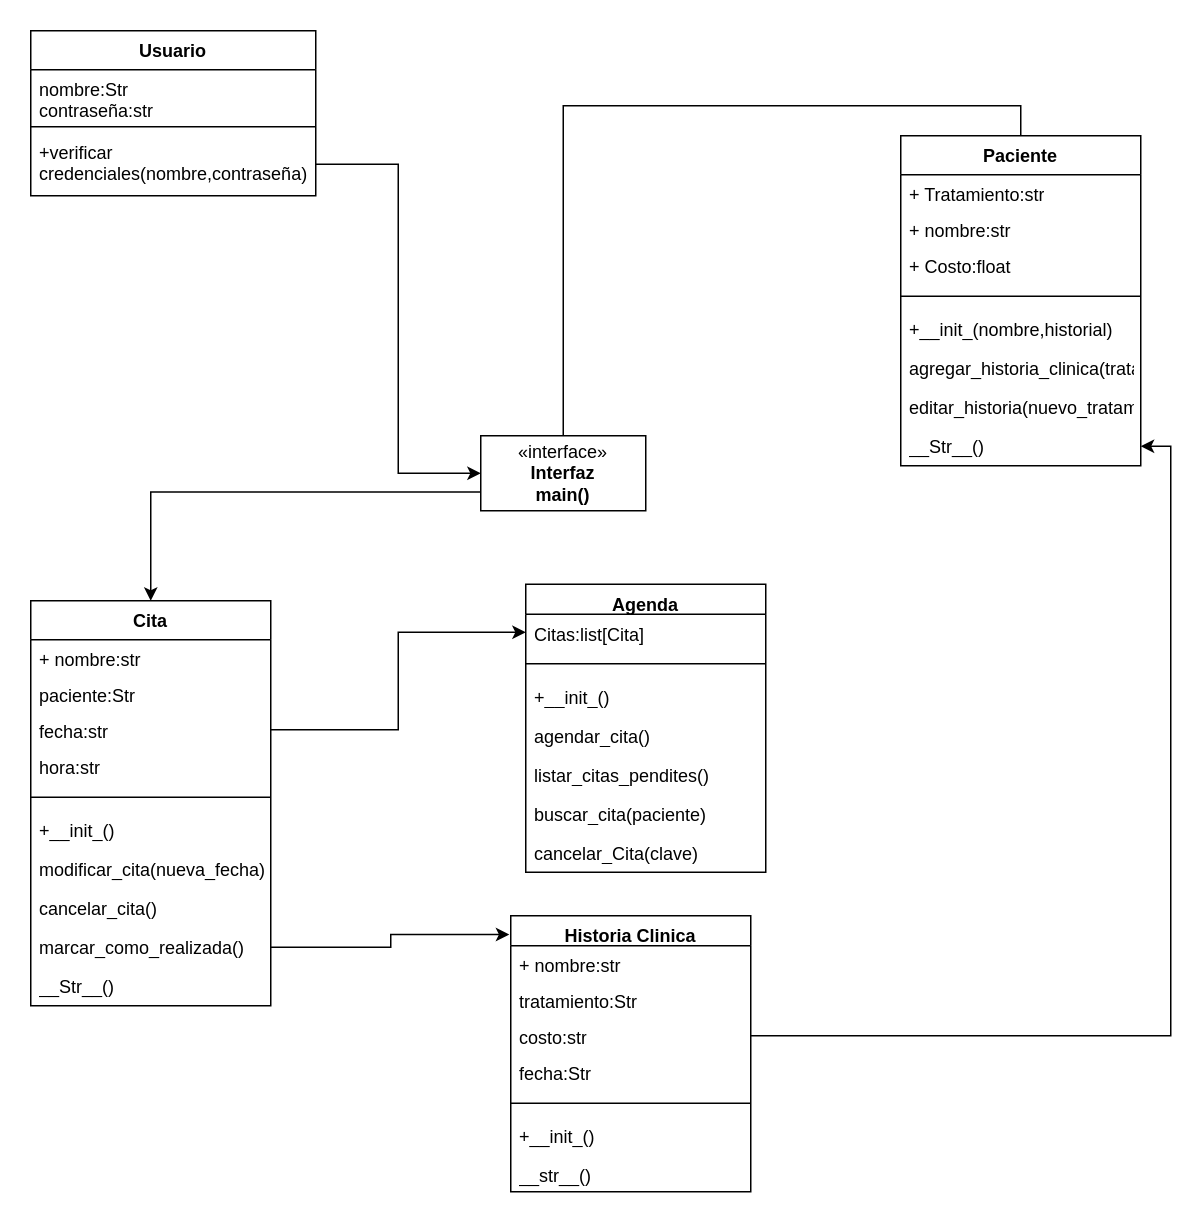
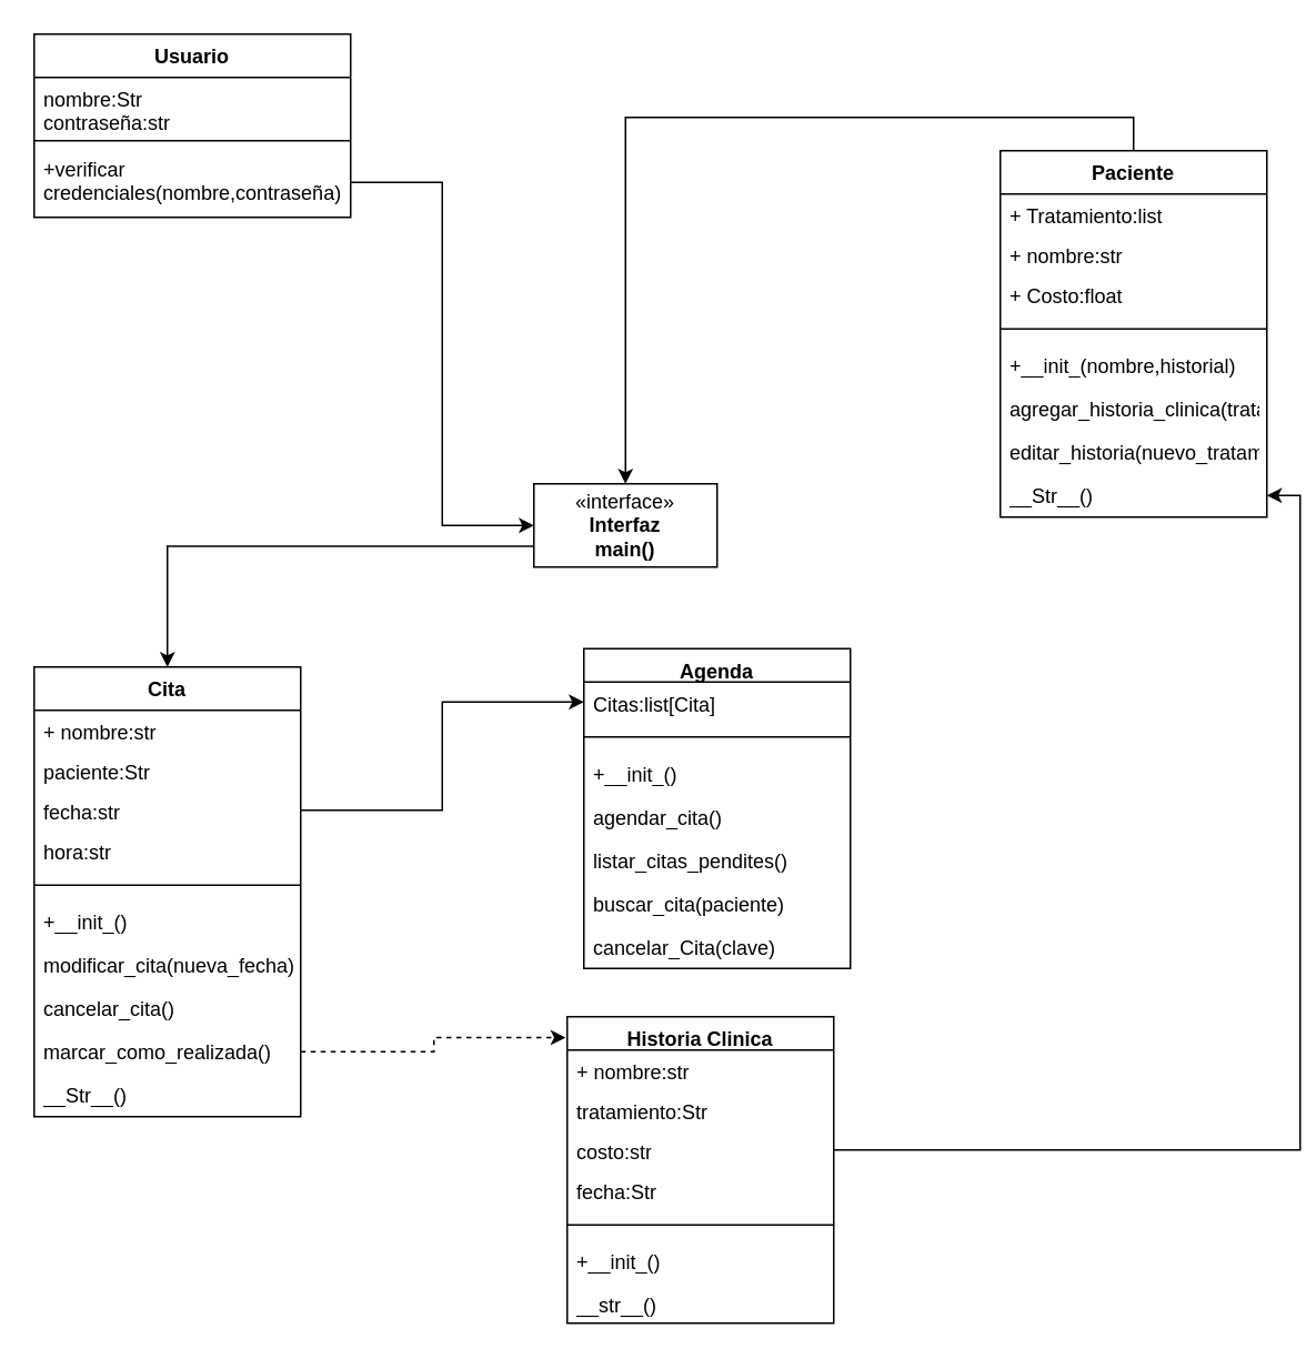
  <mxCell id="0" />
  <mxCell id="1" parent="0" />
  <mxCell id="2" value="Usuario" style="swimlane;fontStyle=1;align=center;verticalAlign=top;childLayout=stackLayout;horizontal=1;startSize=26;horizontalStack=0;resizeParent=1;resizeParentMax=0;resizeLast=0;collapsible=1;marginBottom=0;whiteSpace=wrap;html=1;" parent="1" vertex="1"><mxGeometry x="20" y="20" width="190" height="110" as="geometry"><mxRectangle x="40" y="140" width="80" height="30" as="alternateBounds" /></mxGeometry></mxCell>
  <mxCell id="3" value="nombre:Str&lt;div&gt;contraseña:str&lt;/div&gt;" style="text;strokeColor=none;fillColor=none;align=left;verticalAlign=top;spacingLeft=4;spacingRight=4;overflow=hidden;rotatable=0;points=[[0,0.5],[1,0.5]];portConstraint=eastwest;whiteSpace=wrap;html=1;" parent="2" vertex="1"><mxGeometry y="26" width="190" height="34" as="geometry" /></mxCell>
  <mxCell id="4" value="" style="line;strokeWidth=1;fillColor=none;align=left;verticalAlign=middle;spacingTop=-1;spacingLeft=3;spacingRight=3;rotatable=0;labelPosition=right;points=[];portConstraint=eastwest;strokeColor=inherit;" parent="2" vertex="1"><mxGeometry y="60" width="190" height="8" as="geometry" /></mxCell>
  <mxCell id="5" value="&lt;div&gt;+verificar credenciales(nombre,contraseña)&lt;/div&gt;" style="text;strokeColor=none;fillColor=none;align=left;verticalAlign=top;spacingLeft=4;spacingRight=4;overflow=hidden;rotatable=0;points=[[0,0.5],[1,0.5]];portConstraint=eastwest;whiteSpace=wrap;html=1;" parent="2" vertex="1"><mxGeometry y="68" width="190" height="42" as="geometry" /></mxCell>
- <mxCell id="6" style="edgeStyle=orthogonalEdgeStyle;rounded=0;orthogonalLoop=1;jettySize=auto;html=1;exitX=0.5;exitY=0;exitDx=0;exitDy=0;entryX=0.5;entryY=0;entryDx=0;entryDy=0;endArrow=none;" edge="1" parent="1" source="7" target="17"><mxGeometry relative="1" as="geometry" /></mxCell>
+ <mxCell id="6" style="edgeStyle=orthogonalEdgeStyle;rounded=0;orthogonalLoop=1;jettySize=auto;html=1;exitX=0.5;exitY=0;exitDx=0;exitDy=0;entryX=0.5;entryY=0;entryDx=0;entryDy=0;" edge="1" parent="1" source="7" target="17"><mxGeometry relative="1" as="geometry" /></mxCell>
  <mxCell id="7" value="Paciente" style="swimlane;fontStyle=1;align=center;verticalAlign=top;childLayout=stackLayout;horizontal=1;startSize=26;horizontalStack=0;resizeParent=1;resizeParentMax=0;resizeLast=0;collapsible=1;marginBottom=0;whiteSpace=wrap;html=1;" vertex="1" parent="1"><mxGeometry x="600" y="90" width="160" height="220" as="geometry" /></mxCell>
- <mxCell id="8" value="+ Tratamiento:str" style="text;strokeColor=none;fillColor=none;align=left;verticalAlign=top;spacingLeft=4;spacingRight=4;overflow=hidden;rotatable=0;points=[[0,0.5],[1,0.5]];portConstraint=eastwest;whiteSpace=wrap;html=1;" vertex="1" parent="7"><mxGeometry y="26" width="160" height="24" as="geometry" /></mxCell>
+ <mxCell id="8" value="+ Tratamiento:list" style="text;strokeColor=none;fillColor=none;align=left;verticalAlign=top;spacingLeft=4;spacingRight=4;overflow=hidden;rotatable=0;points=[[0,0.5],[1,0.5]];portConstraint=eastwest;whiteSpace=wrap;html=1;" vertex="1" parent="7"><mxGeometry y="26" width="160" height="24" as="geometry" /></mxCell>
  <mxCell id="9" value="+ nombre:str" style="text;strokeColor=none;fillColor=none;align=left;verticalAlign=top;spacingLeft=4;spacingRight=4;overflow=hidden;rotatable=0;points=[[0,0.5],[1,0.5]];portConstraint=eastwest;whiteSpace=wrap;html=1;" vertex="1" parent="7"><mxGeometry y="50" width="160" height="24" as="geometry" /></mxCell>
  <mxCell id="10" value="+ Costo:float" style="text;strokeColor=none;fillColor=none;align=left;verticalAlign=top;spacingLeft=4;spacingRight=4;overflow=hidden;rotatable=0;points=[[0,0.5],[1,0.5]];portConstraint=eastwest;whiteSpace=wrap;html=1;" vertex="1" parent="7"><mxGeometry y="74" width="160" height="24" as="geometry" /></mxCell>
  <mxCell id="11" value="" style="line;strokeWidth=1;fillColor=none;align=left;verticalAlign=middle;spacingTop=-1;spacingLeft=3;spacingRight=3;rotatable=0;labelPosition=right;points=[];portConstraint=eastwest;strokeColor=inherit;" vertex="1" parent="7"><mxGeometry y="98" width="160" height="18" as="geometry" /></mxCell>
  <mxCell id="12" value="+__init_(nombre,historial)" style="text;strokeColor=none;fillColor=none;align=left;verticalAlign=top;spacingLeft=4;spacingRight=4;overflow=hidden;rotatable=0;points=[[0,0.5],[1,0.5]];portConstraint=eastwest;whiteSpace=wrap;html=1;" vertex="1" parent="7"><mxGeometry y="116" width="160" height="26" as="geometry" /></mxCell>
  <mxCell id="13" value="agregar_historia_clinica(tratamiento,costo,fecha)" style="text;strokeColor=none;fillColor=none;align=left;verticalAlign=top;spacingLeft=4;spacingRight=4;overflow=hidden;rotatable=0;points=[[0,0.5],[1,0.5]];portConstraint=eastwest;whiteSpace=wrap;html=1;" vertex="1" parent="7"><mxGeometry y="142" width="160" height="26" as="geometry" /></mxCell>
  <mxCell id="14" value="editar_historia(nuevo_tratamiento,nuevo_costo)" style="text;strokeColor=none;fillColor=none;align=left;verticalAlign=top;spacingLeft=4;spacingRight=4;overflow=hidden;rotatable=0;points=[[0,0.5],[1,0.5]];portConstraint=eastwest;whiteSpace=wrap;html=1;" vertex="1" parent="7"><mxGeometry y="168" width="160" height="26" as="geometry" /></mxCell>
  <mxCell id="15" value="__Str__()" style="text;strokeColor=none;fillColor=none;align=left;verticalAlign=top;spacingLeft=4;spacingRight=4;overflow=hidden;rotatable=0;points=[[0,0.5],[1,0.5]];portConstraint=eastwest;whiteSpace=wrap;html=1;" vertex="1" parent="7"><mxGeometry y="194" width="160" height="26" as="geometry" /></mxCell>
  <mxCell id="16" style="edgeStyle=orthogonalEdgeStyle;rounded=0;orthogonalLoop=1;jettySize=auto;html=1;exitX=0;exitY=0.75;exitDx=0;exitDy=0;entryX=0.5;entryY=0;entryDx=0;entryDy=0;" edge="1" parent="1" source="17" target="18"><mxGeometry relative="1" as="geometry" /></mxCell>
  <mxCell id="17" value="«interface»&lt;br&gt;&lt;b&gt;Interfaz&lt;/b&gt;&lt;div&gt;&lt;b&gt;main()&lt;/b&gt;&lt;/div&gt;" style="html=1;whiteSpace=wrap;" vertex="1" parent="1"><mxGeometry x="320" y="290" width="110" height="50" as="geometry" /></mxCell>
  <mxCell id="18" value="Cita" style="swimlane;fontStyle=1;align=center;verticalAlign=top;childLayout=stackLayout;horizontal=1;startSize=26;horizontalStack=0;resizeParent=1;resizeParentMax=0;resizeLast=0;collapsible=1;marginBottom=0;whiteSpace=wrap;html=1;" vertex="1" parent="1"><mxGeometry x="20" y="400" width="160" height="270" as="geometry" /></mxCell>
  <mxCell id="19" value="+ nombre:str" style="text;strokeColor=none;fillColor=none;align=left;verticalAlign=top;spacingLeft=4;spacingRight=4;overflow=hidden;rotatable=0;points=[[0,0.5],[1,0.5]];portConstraint=eastwest;whiteSpace=wrap;html=1;" vertex="1" parent="18"><mxGeometry y="26" width="160" height="24" as="geometry" /></mxCell>
  <mxCell id="20" value="paciente:Str" style="text;strokeColor=none;fillColor=none;align=left;verticalAlign=top;spacingLeft=4;spacingRight=4;overflow=hidden;rotatable=0;points=[[0,0.5],[1,0.5]];portConstraint=eastwest;whiteSpace=wrap;html=1;" vertex="1" parent="18"><mxGeometry y="50" width="160" height="24" as="geometry" /></mxCell>
  <mxCell id="21" value="fecha:str" style="text;strokeColor=none;fillColor=none;align=left;verticalAlign=top;spacingLeft=4;spacingRight=4;overflow=hidden;rotatable=0;points=[[0,0.5],[1,0.5]];portConstraint=eastwest;whiteSpace=wrap;html=1;" vertex="1" parent="18"><mxGeometry y="74" width="160" height="24" as="geometry" /></mxCell>
  <mxCell id="22" value="hora:str" style="text;strokeColor=none;fillColor=none;align=left;verticalAlign=top;spacingLeft=4;spacingRight=4;overflow=hidden;rotatable=0;points=[[0,0.5],[1,0.5]];portConstraint=eastwest;whiteSpace=wrap;html=1;" vertex="1" parent="18"><mxGeometry y="98" width="160" height="24" as="geometry" /></mxCell>
  <mxCell id="23" value="" style="line;strokeWidth=1;fillColor=none;align=left;verticalAlign=middle;spacingTop=-1;spacingLeft=3;spacingRight=3;rotatable=0;labelPosition=right;points=[];portConstraint=eastwest;strokeColor=inherit;" vertex="1" parent="18"><mxGeometry y="122" width="160" height="18" as="geometry" /></mxCell>
  <mxCell id="24" value="+__init_()" style="text;strokeColor=none;fillColor=none;align=left;verticalAlign=top;spacingLeft=4;spacingRight=4;overflow=hidden;rotatable=0;points=[[0,0.5],[1,0.5]];portConstraint=eastwest;whiteSpace=wrap;html=1;" vertex="1" parent="18"><mxGeometry y="140" width="160" height="26" as="geometry" /></mxCell>
  <mxCell id="25" value="modificar_cita(nueva_fecha)&lt;span style=&quot;color: rgba(0, 0, 0, 0); font-family: monospace; font-size: 0px; text-wrap-mode: nowrap;&quot;&gt;%3CmxGraphModel%3E%3Croot%3E%3CmxCell%20id%3D%220%22%2F%3E%3CmxCell%20id%3D%221%22%20parent%3D%220%22%2F%3E%3CmxCell%20id%3D%222%22%20value%3D%22%2B__init_()%22%20style%3D%22text%3BstrokeColor%3Dnone%3BfillColor%3Dnone%3Balign%3Dleft%3BverticalAlign%3Dtop%3BspacingLeft%3D4%3BspacingRight%3D4%3Boverflow%3Dhidden%3Brotatable%3D0%3Bpoints%3D%5B%5B0%2C0.5%5D%2C%5B1%2C0.5%5D%5D%3BportConstraint%3Deastwest%3BwhiteSpace%3Dwrap%3Bhtml%3D1%3B%22%20vertex%3D%221%22%20parent%3D%221%22%3E%3CmxGeometry%20x%3D%22320%22%20y%3D%22240%22%20width%3D%22160%22%20height%3D%2226%22%20as%3D%22geometry%22%2F%3E%3C%2FmxCell%3E%3C%2Froot%3E%3C%2FmxGraphModel%3E&lt;/span&gt;&lt;span style=&quot;color: rgba(0, 0, 0, 0); font-family: monospace; font-size: 0px; text-wrap-mode: nowrap;&quot;&gt;%3CmxGraphModel%3E%3Croot%3E%3CmxCell%20id%3D%220%22%2F%3E%3CmxCell%20id%3D%221%22%20parent%3D%220%22%2F%3E%3CmxCell%20id%3D%222%22%20value%3D%22%2B__init_()%22%20style%3D%22text%3BstrokeColor%3Dnone%3BfillColor%3Dnone%3Balign%3Dleft%3BverticalAlign%3Dtop%3BspacingLeft%3D4%3BspacingRight%3D4%3Boverflow%3Dhidden%3Brotatable%3D0%3Bpoints%3D%5B%5B0%2C0.5%5D%2C%5B1%2C0.5%5D%5D%3BportConstraint%3Deastwest%3BwhiteSpace%3Dwrap%3Bhtml%3D1%3B%22%20vertex%3D%221%22%20parent%3D%221%22%3E%3CmxGeometry%20x%3D%22320%22%20y%3D%22240%22%20width%3D%22160%22%20height%3D%2226%22%20as%3D%22geometry%22%2F%3E%3C%2FmxCell%3E%3C%2Froot%3E%3C%2FmxGraphModel%3E&lt;/span&gt;&lt;span style=&quot;color: rgba(0, 0, 0, 0); font-family: monospace; font-size: 0px; text-wrap-mode: nowrap;&quot;&gt;%3CmxGraphModel%3E%3Croot%3E%3CmxCell%20id%3D%220%22%2F%3E%3CmxCell%20id%3D%221%22%20parent%3D%220%22%2F%3E%3CmxCell%20id%3D%222%22%20value%3D%22%2B__init_()%22%20style%3D%22text%3BstrokeColor%3Dnone%3BfillColor%3Dnone%3Balign%3Dleft%3BverticalAlign%3Dtop%3BspacingLeft%3D4%3BspacingRight%3D4%3Boverflow%3Dhidden%3Brotatable%3D0%3Bpoints%3D%5B%5B0%2C0.5%5D%2C%5B1%2C0.5%5D%5D%3BportConstraint%3Deastwest%3BwhiteSpace%3Dwrap%3Bhtml%3D1%3B%22%20vertex%3D%221%22%20parent%3D%221%22%3E%3CmxGeometry%20x%3D%22320%22%20y%3D%22240%22%20width%3D%22160%22%20height%3D%2226%22%20as%3D%22geometry%22%2F%3E%3C%2FmxCell%3E%3C%2Froot%3E%3C%2FmxGraphModel%3E&lt;/span&gt;" style="text;strokeColor=none;fillColor=none;align=left;verticalAlign=top;spacingLeft=4;spacingRight=4;overflow=hidden;rotatable=0;points=[[0,0.5],[1,0.5]];portConstraint=eastwest;whiteSpace=wrap;html=1;" vertex="1" parent="18"><mxGeometry y="166" width="160" height="26" as="geometry" /></mxCell>
  <mxCell id="26" value="cancelar_cita()" style="text;strokeColor=none;fillColor=none;align=left;verticalAlign=top;spacingLeft=4;spacingRight=4;overflow=hidden;rotatable=0;points=[[0,0.5],[1,0.5]];portConstraint=eastwest;whiteSpace=wrap;html=1;" vertex="1" parent="18"><mxGeometry y="192" width="160" height="26" as="geometry" /></mxCell>
  <mxCell id="27" value="marcar_como_realizada()" style="text;strokeColor=none;fillColor=none;align=left;verticalAlign=top;spacingLeft=4;spacingRight=4;overflow=hidden;rotatable=0;points=[[0,0.5],[1,0.5]];portConstraint=eastwest;whiteSpace=wrap;html=1;" vertex="1" parent="18"><mxGeometry y="218" width="160" height="26" as="geometry" /></mxCell>
  <mxCell id="28" value="__Str__()" style="text;strokeColor=none;fillColor=none;align=left;verticalAlign=top;spacingLeft=4;spacingRight=4;overflow=hidden;rotatable=0;points=[[0,0.5],[1,0.5]];portConstraint=eastwest;whiteSpace=wrap;html=1;" vertex="1" parent="18"><mxGeometry y="244" width="160" height="26" as="geometry" /></mxCell>
  <mxCell id="29" value="Agenda" style="swimlane;fontStyle=1;align=center;verticalAlign=top;childLayout=stackLayout;horizontal=1;startSize=20;horizontalStack=0;resizeParent=1;resizeParentMax=0;resizeLast=0;collapsible=1;marginBottom=0;whiteSpace=wrap;html=1;" vertex="1" parent="1"><mxGeometry x="350" y="389" width="160" height="192" as="geometry" /></mxCell>
  <mxCell id="30" value="Citas:list[Cita]" style="text;strokeColor=none;fillColor=none;align=left;verticalAlign=top;spacingLeft=4;spacingRight=4;overflow=hidden;rotatable=0;points=[[0,0.5],[1,0.5]];portConstraint=eastwest;whiteSpace=wrap;html=1;" vertex="1" parent="29"><mxGeometry y="20" width="160" height="24" as="geometry" /></mxCell>
  <mxCell id="31" value="" style="line;strokeWidth=1;fillColor=none;align=left;verticalAlign=middle;spacingTop=-1;spacingLeft=3;spacingRight=3;rotatable=0;labelPosition=right;points=[];portConstraint=eastwest;strokeColor=inherit;" vertex="1" parent="29"><mxGeometry y="44" width="160" height="18" as="geometry" /></mxCell>
  <mxCell id="32" value="+__init_()" style="text;strokeColor=none;fillColor=none;align=left;verticalAlign=top;spacingLeft=4;spacingRight=4;overflow=hidden;rotatable=0;points=[[0,0.5],[1,0.5]];portConstraint=eastwest;whiteSpace=wrap;html=1;" vertex="1" parent="29"><mxGeometry y="62" width="160" height="26" as="geometry" /></mxCell>
  <mxCell id="33" value="agendar_cita()" style="text;strokeColor=none;fillColor=none;align=left;verticalAlign=top;spacingLeft=4;spacingRight=4;overflow=hidden;rotatable=0;points=[[0,0.5],[1,0.5]];portConstraint=eastwest;whiteSpace=wrap;html=1;" vertex="1" parent="29"><mxGeometry y="88" width="160" height="26" as="geometry" /></mxCell>
  <mxCell id="34" value="listar_citas_pendites()" style="text;strokeColor=none;fillColor=none;align=left;verticalAlign=top;spacingLeft=4;spacingRight=4;overflow=hidden;rotatable=0;points=[[0,0.5],[1,0.5]];portConstraint=eastwest;whiteSpace=wrap;html=1;" vertex="1" parent="29"><mxGeometry y="114" width="160" height="26" as="geometry" /></mxCell>
  <mxCell id="35" value="buscar_cita(paciente)" style="text;strokeColor=none;fillColor=none;align=left;verticalAlign=top;spacingLeft=4;spacingRight=4;overflow=hidden;rotatable=0;points=[[0,0.5],[1,0.5]];portConstraint=eastwest;whiteSpace=wrap;html=1;" vertex="1" parent="29"><mxGeometry y="140" width="160" height="26" as="geometry" /></mxCell>
  <mxCell id="36" value="cancelar_Cita(clave)" style="text;strokeColor=none;fillColor=none;align=left;verticalAlign=top;spacingLeft=4;spacingRight=4;overflow=hidden;rotatable=0;points=[[0,0.5],[1,0.5]];portConstraint=eastwest;whiteSpace=wrap;html=1;" vertex="1" parent="29"><mxGeometry y="166" width="160" height="26" as="geometry" /></mxCell>
  <mxCell id="37" value="Historia Clinica" style="swimlane;fontStyle=1;align=center;verticalAlign=top;childLayout=stackLayout;horizontal=1;startSize=20;horizontalStack=0;resizeParent=1;resizeParentMax=0;resizeLast=0;collapsible=1;marginBottom=0;whiteSpace=wrap;html=1;" vertex="1" parent="1"><mxGeometry x="340" y="610" width="160" height="184" as="geometry" /></mxCell>
  <mxCell id="38" value="+ nombre:str" style="text;strokeColor=none;fillColor=none;align=left;verticalAlign=top;spacingLeft=4;spacingRight=4;overflow=hidden;rotatable=0;points=[[0,0.5],[1,0.5]];portConstraint=eastwest;whiteSpace=wrap;html=1;" vertex="1" parent="37"><mxGeometry y="20" width="160" height="24" as="geometry" /></mxCell>
  <mxCell id="39" value="tratamiento:Str" style="text;strokeColor=none;fillColor=none;align=left;verticalAlign=top;spacingLeft=4;spacingRight=4;overflow=hidden;rotatable=0;points=[[0,0.5],[1,0.5]];portConstraint=eastwest;whiteSpace=wrap;html=1;" vertex="1" parent="37"><mxGeometry y="44" width="160" height="24" as="geometry" /></mxCell>
  <mxCell id="40" value="costo:str" style="text;strokeColor=none;fillColor=none;align=left;verticalAlign=top;spacingLeft=4;spacingRight=4;overflow=hidden;rotatable=0;points=[[0,0.5],[1,0.5]];portConstraint=eastwest;whiteSpace=wrap;html=1;" vertex="1" parent="37"><mxGeometry y="68" width="160" height="24" as="geometry" /></mxCell>
  <mxCell id="41" value="fecha:Str" style="text;strokeColor=none;fillColor=none;align=left;verticalAlign=top;spacingLeft=4;spacingRight=4;overflow=hidden;rotatable=0;points=[[0,0.5],[1,0.5]];portConstraint=eastwest;whiteSpace=wrap;html=1;" vertex="1" parent="37"><mxGeometry y="92" width="160" height="24" as="geometry" /></mxCell>
  <mxCell id="42" value="" style="line;strokeWidth=1;fillColor=none;align=left;verticalAlign=middle;spacingTop=-1;spacingLeft=3;spacingRight=3;rotatable=0;labelPosition=right;points=[];portConstraint=eastwest;strokeColor=inherit;" vertex="1" parent="37"><mxGeometry y="116" width="160" height="18" as="geometry" /></mxCell>
  <mxCell id="43" value="+__init_()" style="text;strokeColor=none;fillColor=none;align=left;verticalAlign=top;spacingLeft=4;spacingRight=4;overflow=hidden;rotatable=0;points=[[0,0.5],[1,0.5]];portConstraint=eastwest;whiteSpace=wrap;html=1;" vertex="1" parent="37"><mxGeometry y="134" width="160" height="26" as="geometry" /></mxCell>
  <mxCell id="44" value="__str__()" style="text;strokeColor=none;fillColor=none;align=left;verticalAlign=top;spacingLeft=4;spacingRight=4;overflow=hidden;rotatable=0;points=[[0,0.5],[1,0.5]];portConstraint=eastwest;whiteSpace=wrap;html=1;" vertex="1" parent="37"><mxGeometry y="160" width="160" height="24" as="geometry" /></mxCell>
  <mxCell id="45" style="edgeStyle=orthogonalEdgeStyle;rounded=0;orthogonalLoop=1;jettySize=auto;html=1;exitX=1;exitY=0.5;exitDx=0;exitDy=0;entryX=0;entryY=0.5;entryDx=0;entryDy=0;" edge="1" parent="1" source="5" target="17"><mxGeometry relative="1" as="geometry" /></mxCell>
  <mxCell id="46" style="edgeStyle=orthogonalEdgeStyle;rounded=0;orthogonalLoop=1;jettySize=auto;html=1;exitX=1;exitY=0.5;exitDx=0;exitDy=0;entryX=0;entryY=0.5;entryDx=0;entryDy=0;" edge="1" parent="1" source="21" target="30"><mxGeometry relative="1" as="geometry" /></mxCell>
- <mxCell id="47" style="edgeStyle=orthogonalEdgeStyle;rounded=0;orthogonalLoop=1;jettySize=auto;html=1;exitX=1;exitY=0.5;exitDx=0;exitDy=0;entryX=-0.006;entryY=0.068;entryDx=0;entryDy=0;entryPerimeter=0;" edge="1" parent="1" source="27" target="37"><mxGeometry relative="1" as="geometry" /></mxCell>
+ <mxCell id="47" style="edgeStyle=orthogonalEdgeStyle;rounded=0;orthogonalLoop=1;jettySize=auto;html=1;exitX=1;exitY=0.5;exitDx=0;exitDy=0;entryX=-0.006;entryY=0.068;entryDx=0;entryDy=0;entryPerimeter=0;dashed=1;" edge="1" parent="1" source="27" target="37"><mxGeometry relative="1" as="geometry" /></mxCell>
  <mxCell id="48" style="edgeStyle=orthogonalEdgeStyle;rounded=0;orthogonalLoop=1;jettySize=auto;html=1;exitX=1;exitY=0.5;exitDx=0;exitDy=0;entryX=1;entryY=0.5;entryDx=0;entryDy=0;" edge="1" parent="1" source="40" target="15"><mxGeometry relative="1" as="geometry" /></mxCell>
